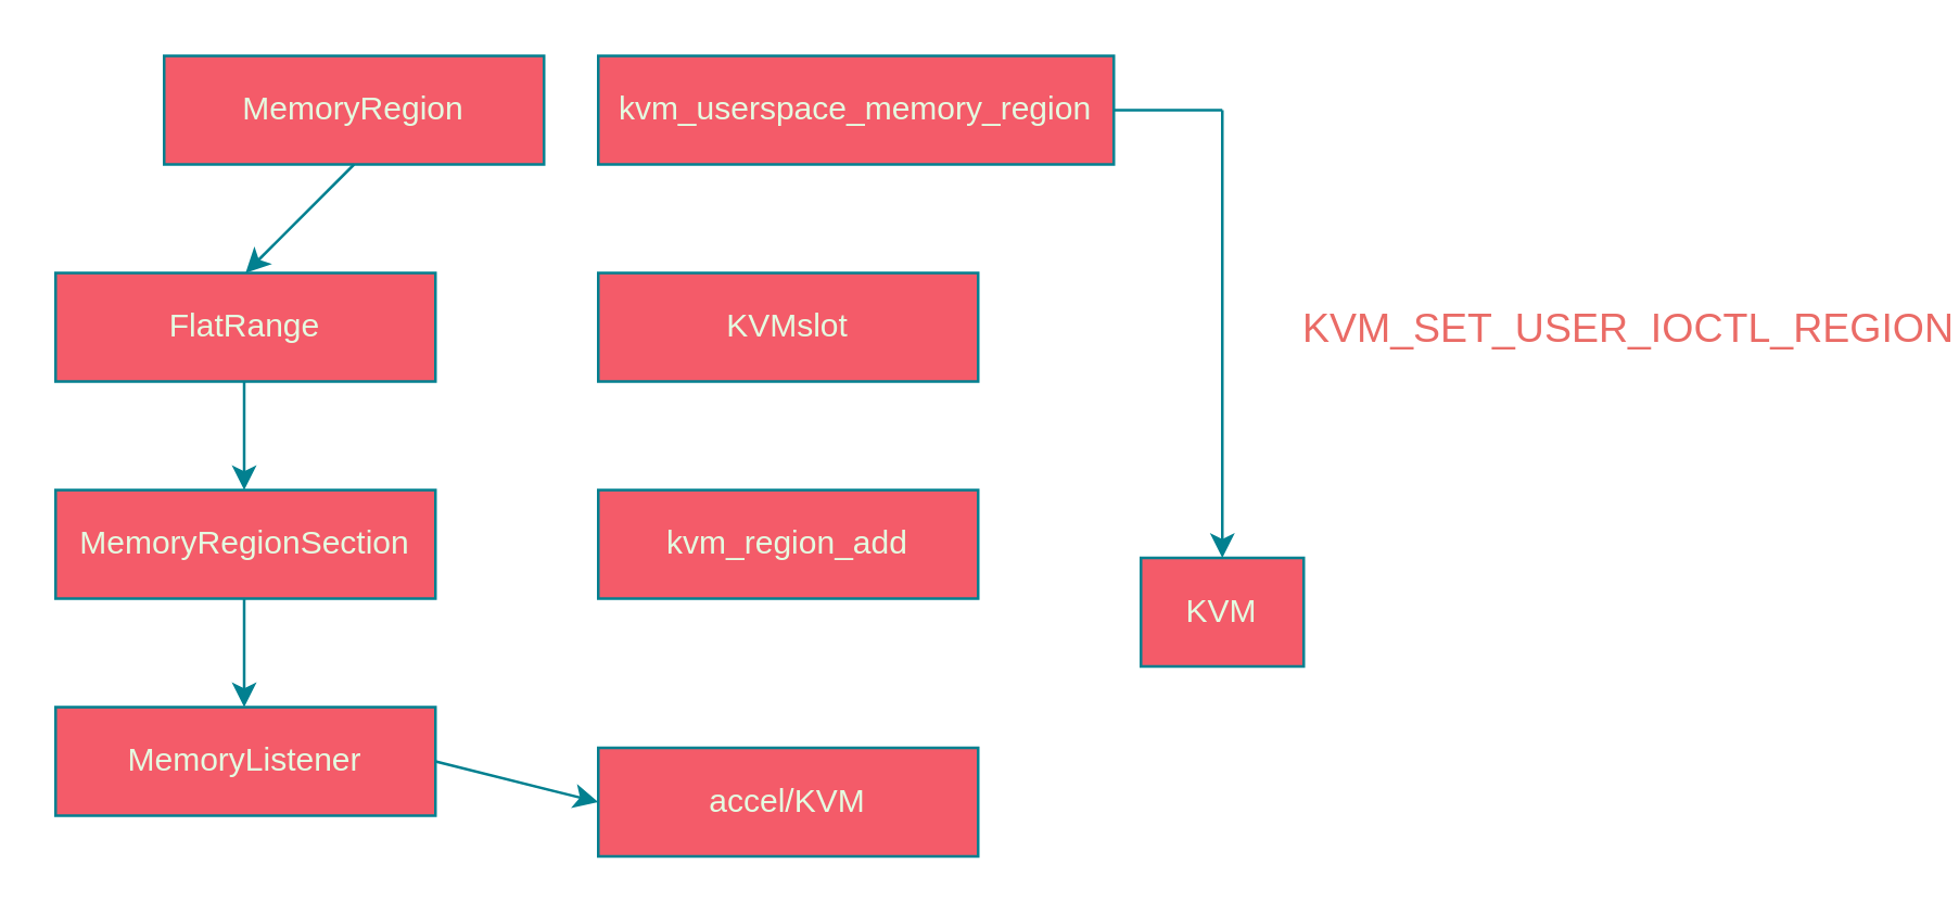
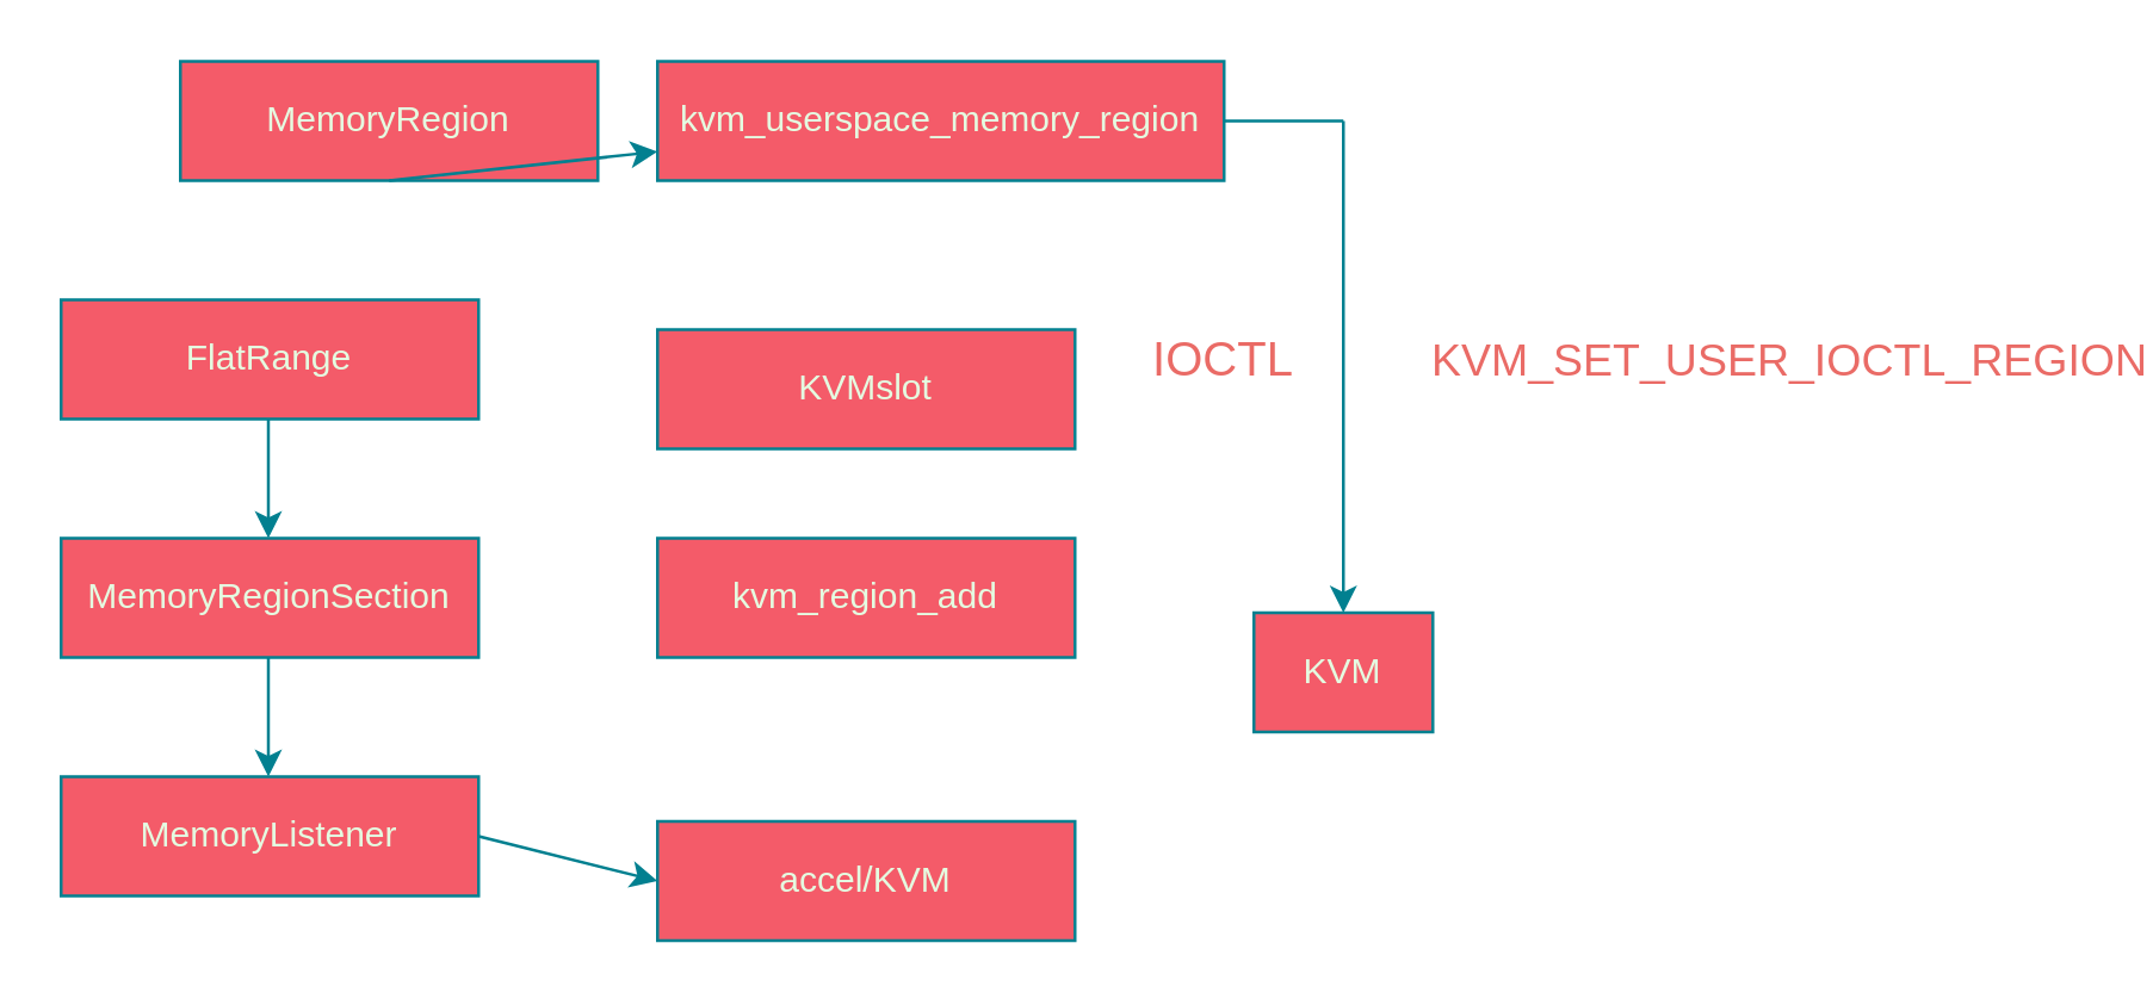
  <mxCell id="0" />
  <mxCell id="1" parent="0" />
  <mxCell id="2" value="MemoryRegion" style="rounded=0;whiteSpace=wrap;html=1;labelBackgroundColor=none;fillColor=#F45B69;strokeColor=#028090;fontColor=#E4FDE1;" vertex="1" parent="1"><mxGeometry x="60" y="20" width="140" height="40" as="geometry" /></mxCell>
  <mxCell id="3" value="FlatRange" style="rounded=0;whiteSpace=wrap;html=1;labelBackgroundColor=none;fillColor=#F45B69;strokeColor=#028090;fontColor=#E4FDE1;" vertex="1" parent="1"><mxGeometry x="20" y="100" width="140" height="40" as="geometry" /></mxCell>
  <mxCell id="4" value="MemoryListener" style="rounded=0;whiteSpace=wrap;html=1;labelBackgroundColor=none;fillColor=#F45B69;strokeColor=#028090;fontColor=#E4FDE1;" vertex="1" parent="1"><mxGeometry x="20" y="260" width="140" height="40" as="geometry" /></mxCell>
  <mxCell id="5" value="MemoryRegionSection" style="rounded=0;whiteSpace=wrap;html=1;labelBackgroundColor=none;fillColor=#F45B69;strokeColor=#028090;fontColor=#E4FDE1;" vertex="1" parent="1"><mxGeometry x="20" y="180" width="140" height="40" as="geometry" /></mxCell>
  <mxCell id="6" value="accel/KVM" style="rounded=0;whiteSpace=wrap;html=1;labelBackgroundColor=none;fillColor=#F45B69;strokeColor=#028090;fontColor=#E4FDE1;" vertex="1" parent="1"><mxGeometry x="220" y="275" width="140" height="40" as="geometry" /></mxCell>
- <mxCell id="7" value="" style="endArrow=classic;html=1;rounded=0;strokeColor=#028090;fontColor=#E4FDE1;fillColor=#F45B69;exitX=0.5;exitY=1;exitDx=0;exitDy=0;entryX=0.5;entryY=0;entryDx=0;entryDy=0;" edge="1" parent="1" source="2" target="3"><mxGeometry width="50" height="50" relative="1" as="geometry"><mxPoint x="360" y="450" as="sourcePoint" /><mxPoint x="410" y="400" as="targetPoint" /></mxGeometry></mxCell>
+ <mxCell id="7" value="" style="endArrow=classic;html=1;rounded=0;strokeColor=#028090;fontColor=#E4FDE1;fillColor=#F45B69;exitX=0.5;exitY=1;exitDx=0;exitDy=0;" edge="1" parent="1" source="2" target="13"><mxGeometry width="50" height="50" relative="1" as="geometry"><mxPoint x="360" y="450" as="sourcePoint" /><mxPoint x="410" y="400" as="targetPoint" /></mxGeometry></mxCell>
  <mxCell id="8" value="" style="endArrow=classic;html=1;rounded=0;strokeColor=#028090;fontColor=#E4FDE1;fillColor=#F45B69;exitX=0.5;exitY=1;exitDx=0;exitDy=0;entryX=0.5;entryY=0;entryDx=0;entryDy=0;" edge="1" parent="1"><mxGeometry width="50" height="50" relative="1" as="geometry"><mxPoint x="89.5" y="140" as="sourcePoint" /><mxPoint x="89.5" y="180" as="targetPoint" /></mxGeometry></mxCell>
  <mxCell id="9" value="" style="endArrow=classic;html=1;rounded=0;strokeColor=#028090;fontColor=#E4FDE1;fillColor=#F45B69;exitX=0.5;exitY=1;exitDx=0;exitDy=0;entryX=0.5;entryY=0;entryDx=0;entryDy=0;" edge="1" parent="1"><mxGeometry width="50" height="50" relative="1" as="geometry"><mxPoint x="89.5" y="220" as="sourcePoint" /><mxPoint x="89.5" y="260" as="targetPoint" /></mxGeometry></mxCell>
  <mxCell id="10" value="" style="endArrow=classic;html=1;rounded=0;strokeColor=#028090;fontColor=#E4FDE1;fillColor=#F45B69;exitX=1;exitY=0.5;exitDx=0;exitDy=0;entryX=0;entryY=0.5;entryDx=0;entryDy=0;" edge="1" parent="1" source="4" target="6"><mxGeometry width="50" height="50" relative="1" as="geometry"><mxPoint x="120" y="90" as="sourcePoint" /><mxPoint x="120" y="130" as="targetPoint" /></mxGeometry></mxCell>
  <mxCell id="11" value="kvm_region_add" style="rounded=0;whiteSpace=wrap;html=1;labelBackgroundColor=none;fillColor=#F45B69;strokeColor=#028090;fontColor=#E4FDE1;" vertex="1" parent="1"><mxGeometry x="220" y="180" width="140" height="40" as="geometry" /></mxCell>
- <mxCell id="12" value="KVMslot" style="rounded=0;whiteSpace=wrap;html=1;labelBackgroundColor=none;fillColor=#F45B69;strokeColor=#028090;fontColor=#E4FDE1;" vertex="1" parent="1"><mxGeometry x="220" y="100" width="140" height="40" as="geometry" /></mxCell>
+ <mxCell id="12" value="KVMslot" style="rounded=0;whiteSpace=wrap;html=1;labelBackgroundColor=none;fillColor=#F45B69;strokeColor=#028090;fontColor=#E4FDE1;" vertex="1" parent="1"><mxGeometry x="220" y="110" width="140" height="40" as="geometry" /></mxCell>
  <mxCell id="13" value="kvm_userspace_memory_region" style="rounded=0;whiteSpace=wrap;html=1;labelBackgroundColor=none;fillColor=#F45B69;strokeColor=#028090;fontColor=#E4FDE1;" vertex="1" parent="1"><mxGeometry x="220" y="20" width="190" height="40" as="geometry" /></mxCell>
  <mxCell id="14" value="KVM" style="rounded=0;whiteSpace=wrap;html=1;labelBackgroundColor=none;fillColor=#F45B69;strokeColor=#028090;fontColor=#E4FDE1;" vertex="1" parent="1"><mxGeometry x="420" y="205" width="60" height="40" as="geometry" /></mxCell>
  <mxCell id="15" value="" style="endArrow=none;html=1;rounded=0;strokeColor=#028090;fontColor=#E4FDE1;fillColor=#F45B69;exitX=1;exitY=0.5;exitDx=0;exitDy=0;" edge="1" parent="1" source="13"><mxGeometry width="50" height="50" relative="1" as="geometry"><mxPoint x="360" y="450" as="sourcePoint" /><mxPoint x="450" y="40" as="targetPoint" /></mxGeometry></mxCell>
  <mxCell id="16" value="" style="endArrow=classic;html=1;rounded=0;strokeColor=#028090;fontColor=#E4FDE1;fillColor=#F45B69;entryX=0.5;entryY=0;entryDx=0;entryDy=0;" edge="1" parent="1" target="14"><mxGeometry width="50" height="50" relative="1" as="geometry"><mxPoint x="450" y="40" as="sourcePoint" /><mxPoint x="410" y="400" as="targetPoint" /></mxGeometry></mxCell>
+ <mxCell id="17" value="&lt;font color=&quot;#EA6B66&quot;&gt;&lt;font style=&quot;font-size: 13px;&quot;&gt;&lt;font style=&quot;font-size: 14px;&quot;&gt;&lt;font style=&quot;font-size: 15px;&quot;&gt;&lt;font style=&quot;font-size: 16px;&quot;&gt;IOCTL&lt;/font&gt;&lt;/font&gt;&lt;/font&gt;&lt;/font&gt;&lt;/font&gt;" style="text;html=1;strokeColor=none;fillColor=none;align=center;verticalAlign=middle;whiteSpace=wrap;rounded=0;fontColor=#E4FDE1;" vertex="1" parent="1"><mxGeometry x="380" y="105" width="60" height="30" as="geometry" /></mxCell>
  <mxCell id="18" value="&lt;font style=&quot;font-size: 13px;&quot; color=&quot;#EA6B66&quot;&gt;&lt;font style=&quot;font-size: 14px;&quot;&gt;&lt;font style=&quot;font-size: 15px;&quot;&gt;KVM_SET_USER_IOCTL_REGION&lt;/font&gt;&lt;/font&gt;&lt;/font&gt;" style="text;html=1;strokeColor=none;fillColor=none;align=center;verticalAlign=middle;whiteSpace=wrap;rounded=0;fontColor=#E4FDE1;" vertex="1" parent="1"><mxGeometry x="570" y="105" width="60" height="30" as="geometry" /></mxCell>
